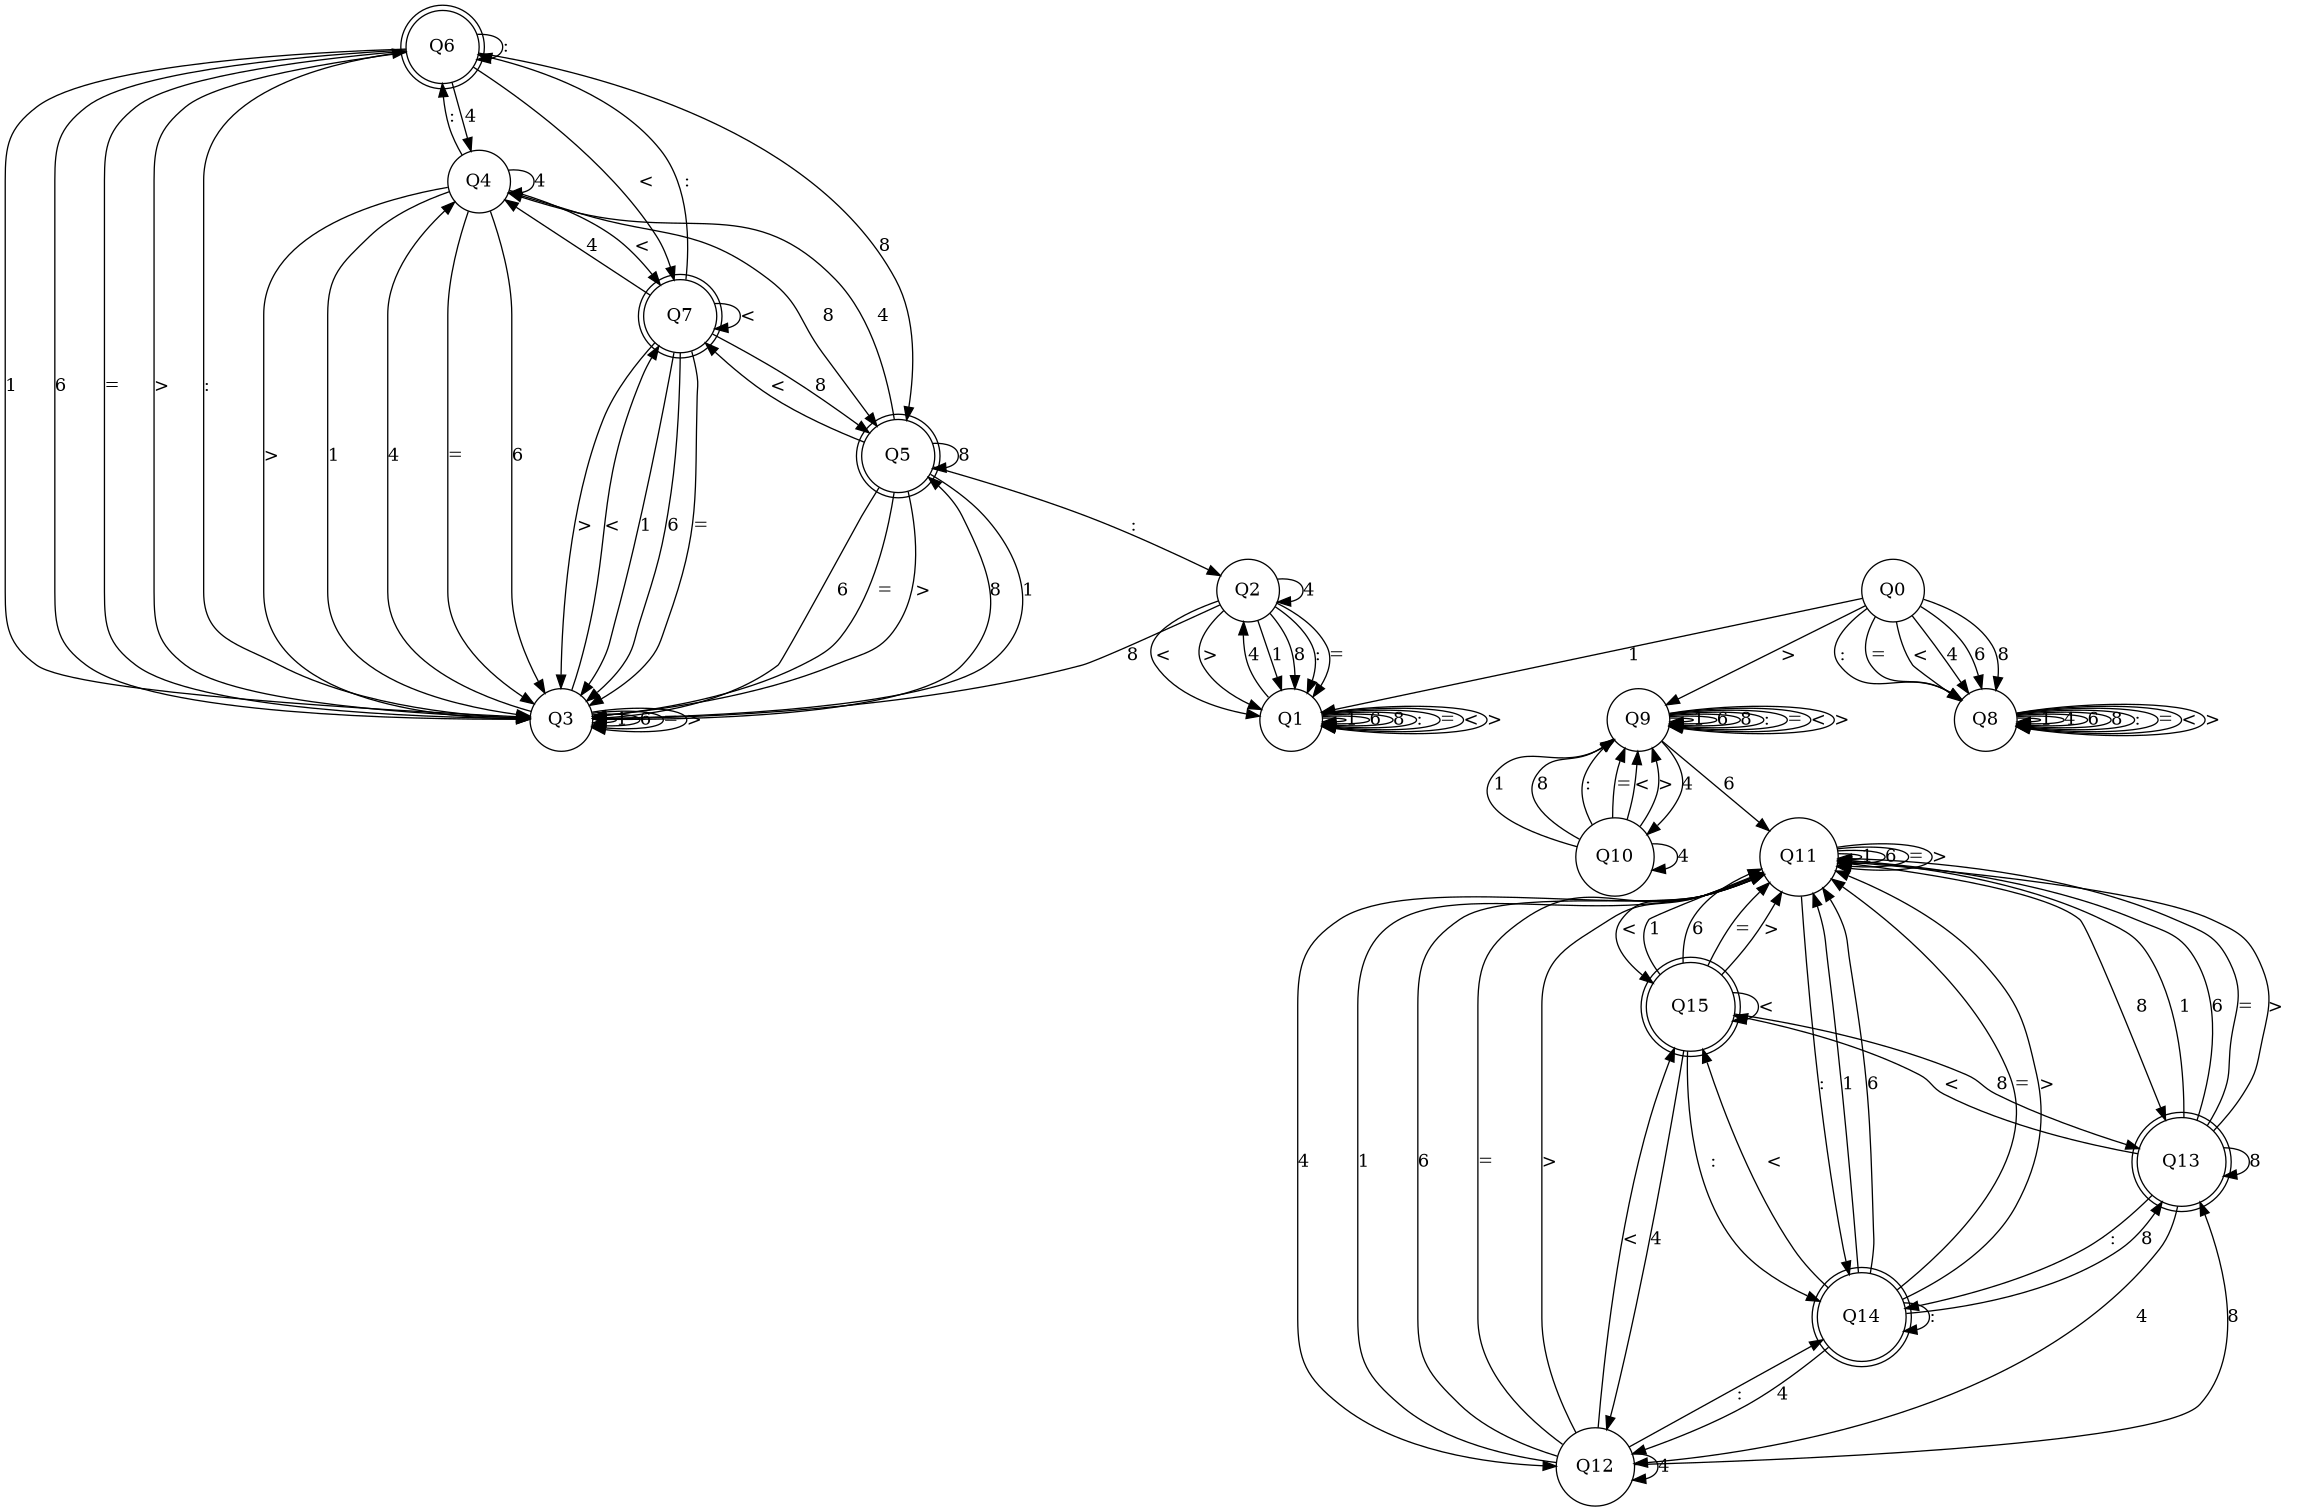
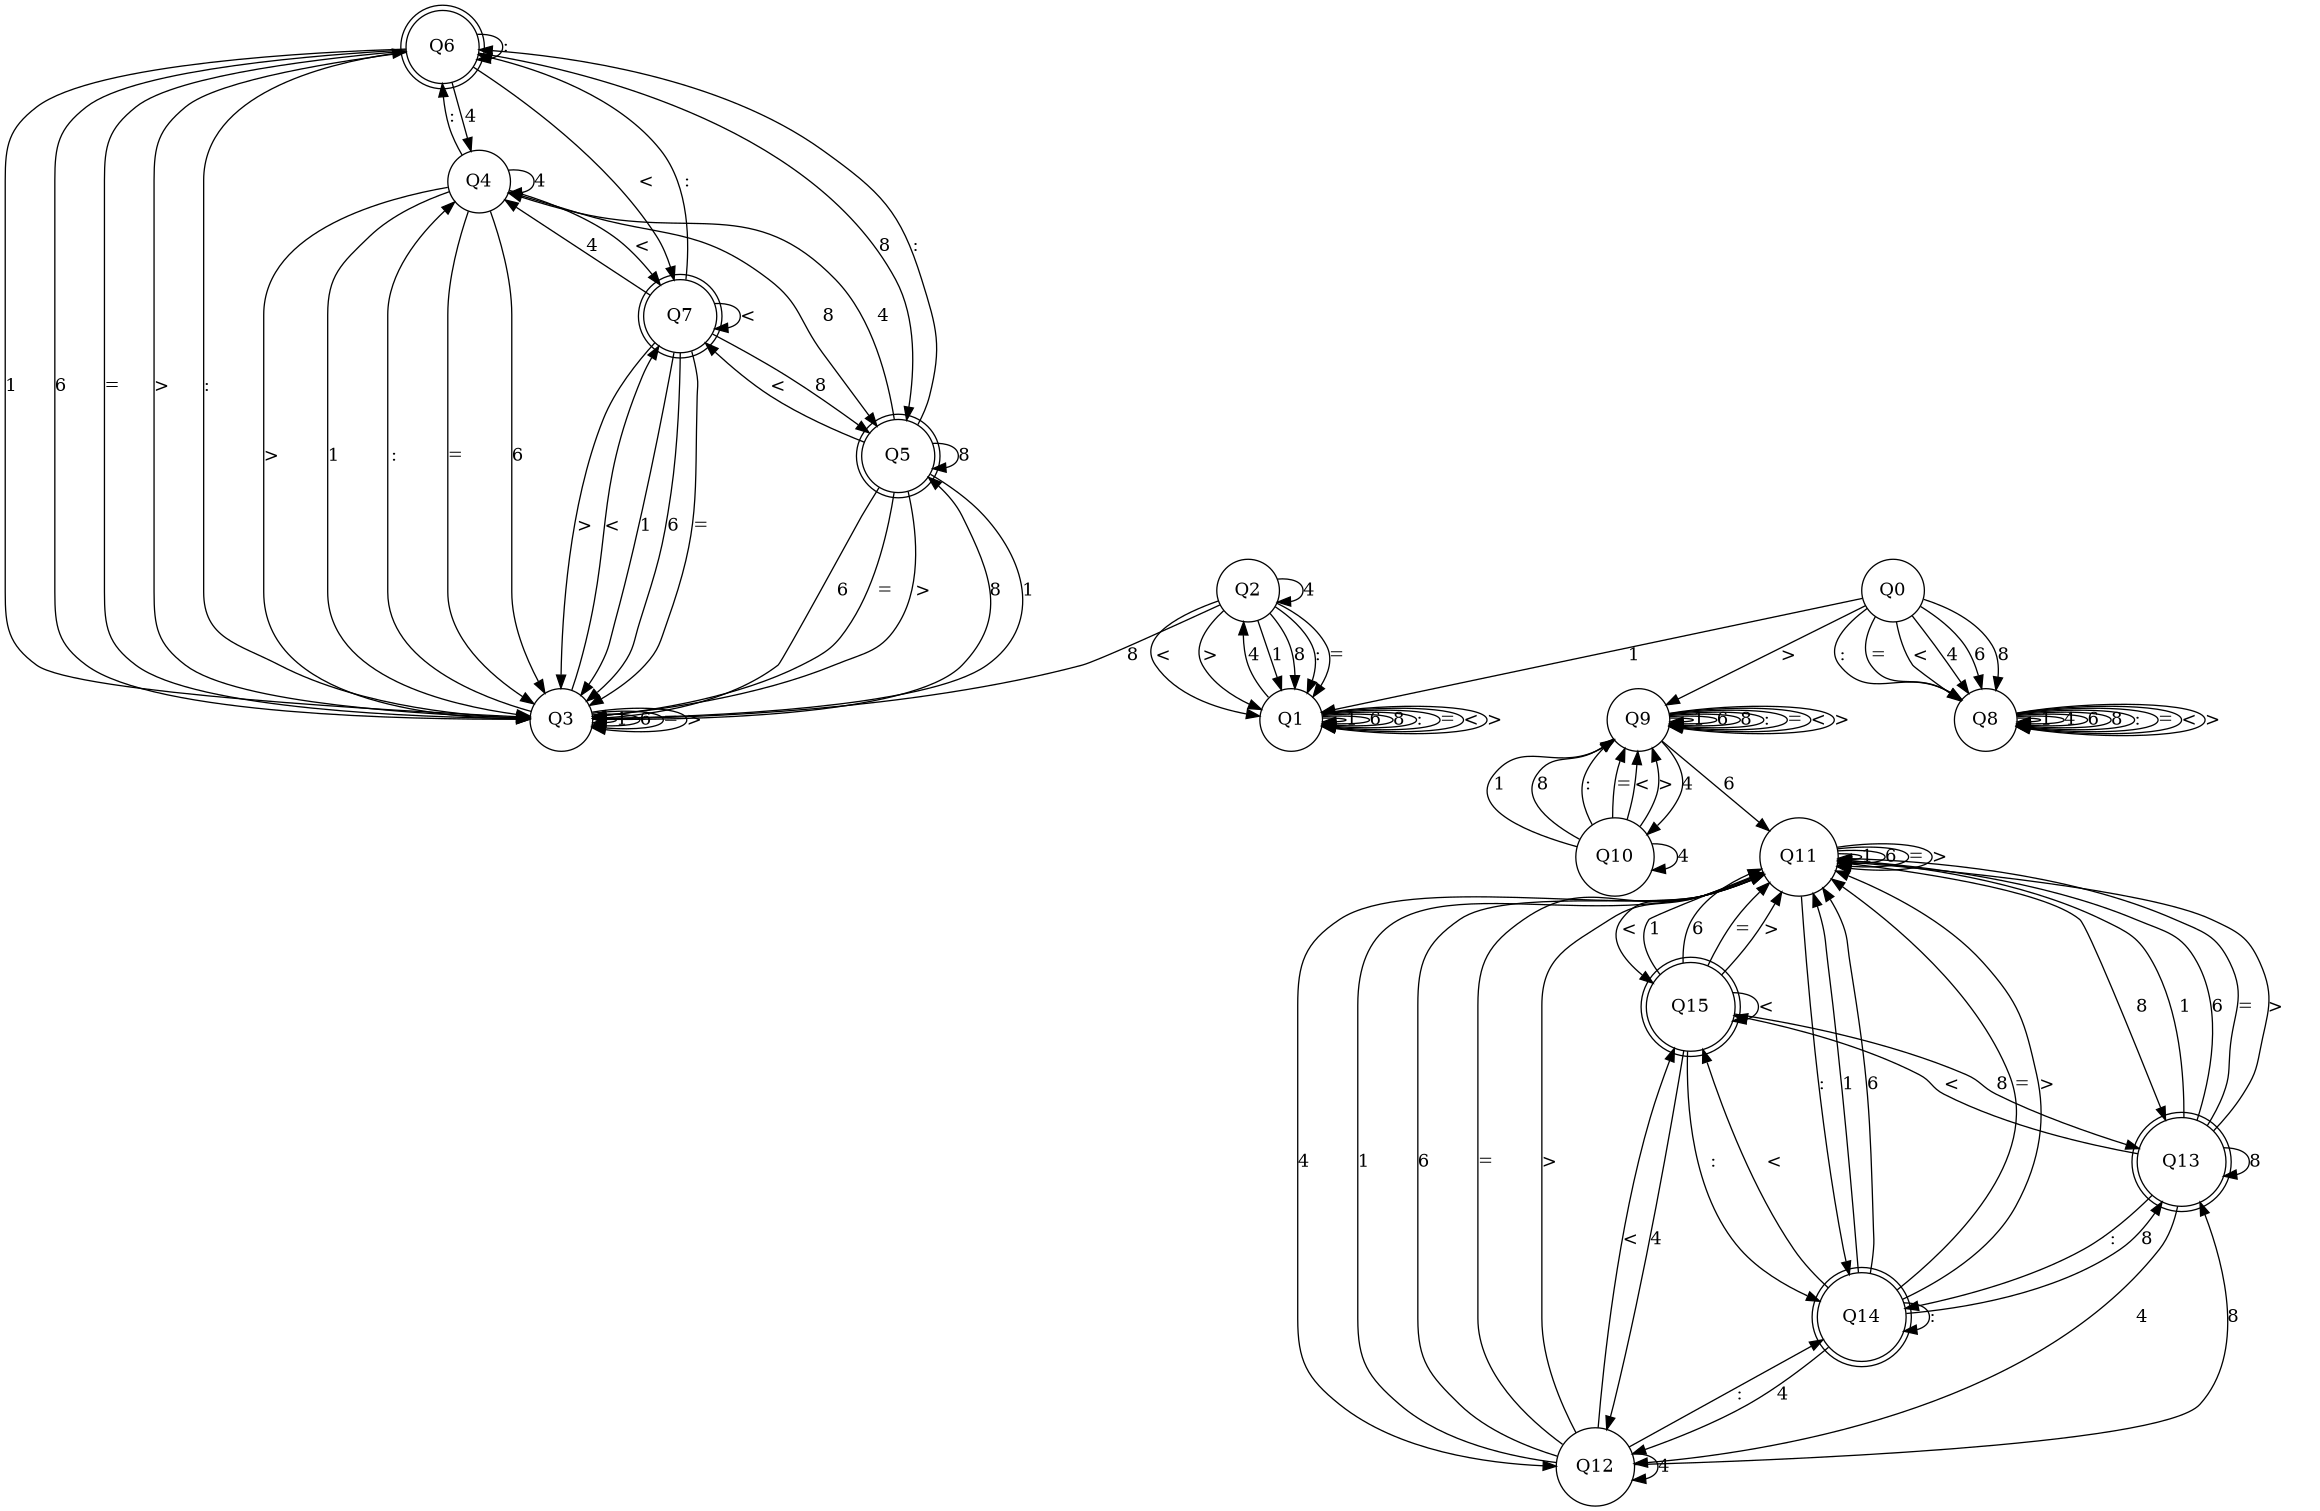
  digraph {
    node [shape=circle]
    Q6 [shape=doublecircle]
    Q4
    Q3
    Q5 [shape=doublecircle]
    Q7 [shape=doublecircle]
    Q8
    Q15 [shape=doublecircle]
    Q11
    Q12
    Q14 [shape=doublecircle]
    Q13 [shape=doublecircle]
    Q10
    Q9
    Q2
    Q1
    Q0
    Q6 -> Q6 [label=":"]
    Q6 -> Q4 [label=4]
    Q6 -> Q3 [label=1]
    Q6 -> Q3 [label=6]
    Q6 -> Q3 [label="="]
    Q6 -> Q3 [label=">"]
    Q6 -> Q5 [label=8]
    Q6 -> Q7 [label="<"]
    Q4 -> Q6 [label=":"]
    Q4 -> Q4 [label=4]
    Q4 -> Q3 [label=1]
    Q4 -> Q3 [label=6]
    Q4 -> Q3 [label="="]
    Q4 -> Q3 [label=">"]
    Q4 -> Q5 [label=8]
    Q4 -> Q7 [label="<"]
    Q3 -> Q6 [label=":"]
-   Q3 -> Q4 [label=4]
+   Q3 -> Q4 [label=":"]
    Q3 -> Q3 [label=1]
    Q3 -> Q3 [label=6]
    Q3 -> Q3 [label="="]
    Q3 -> Q3 [label=">"]
    Q3 -> Q5 [label=8]
    Q3 -> Q7 [label="<"]
-   Q5 -> Q2 [label=":"]
+   Q5 -> Q6 [label=":"]
    Q5 -> Q4 [label=4]
    Q5 -> Q3 [label=1]
    Q5 -> Q3 [label=6]
    Q5 -> Q3 [label="="]
    Q5 -> Q3 [label=">"]
    Q5 -> Q5 [label=8]
    Q5 -> Q7 [label="<"]
    Q7 -> Q6 [label=":"]
    Q7 -> Q4 [label=4]
    Q7 -> Q3 [label=1]
    Q7 -> Q3 [label=6]
    Q7 -> Q3 [label="="]
    Q7 -> Q3 [label=">"]
    Q7 -> Q5 [label=8]
    Q7 -> Q7 [label="<"]
    Q8 -> Q8 [label=1]
    Q8 -> Q8 [label=4]
    Q8 -> Q8 [label=6]
    Q8 -> Q8 [label=8]
    Q8 -> Q8 [label=":"]
    Q8 -> Q8 [label="="]
    Q8 -> Q8 [label="<"]
    Q8 -> Q8 [label=">"]
    Q15 -> Q15 [label="<"]
    Q15 -> Q11 [label=1]
    Q15 -> Q11 [label=6]
    Q15 -> Q11 [label="="]
    Q15 -> Q11 [label=">"]
    Q15 -> Q12 [label=4]
    Q15 -> Q14 [label=":"]
    Q15 -> Q13 [label=8]
    Q11 -> Q15 [label="<"]
    Q11 -> Q11 [label=1]
    Q11 -> Q11 [label=6]
    Q11 -> Q11 [label="="]
    Q11 -> Q11 [label=">"]
    Q11 -> Q12 [label=4]
    Q11 -> Q14 [label=":"]
    Q11 -> Q13 [label=8]
    Q12 -> Q15 [label="<"]
    Q12 -> Q11 [label=1]
    Q12 -> Q11 [label=6]
    Q12 -> Q11 [label="="]
    Q12 -> Q11 [label=">"]
    Q12 -> Q12 [label=4]
    Q12 -> Q14 [label=":"]
    Q12 -> Q13 [label=8]
    Q14 -> Q15 [label="<"]
    Q14 -> Q11 [label=1]
    Q14 -> Q11 [label=6]
    Q14 -> Q11 [label="="]
    Q14 -> Q11 [label=">"]
    Q14 -> Q12 [label=4]
    Q14 -> Q14 [label=":"]
    Q14 -> Q13 [label=8]
    Q13 -> Q15 [label="<"]
    Q13 -> Q11 [label=1]
    Q13 -> Q11 [label=6]
    Q13 -> Q11 [label="="]
    Q13 -> Q11 [label=">"]
    Q13 -> Q12 [label=4]
    Q13 -> Q14 [label=":"]
    Q13 -> Q13 [label=8]
    Q10 -> Q10 [label=4]
    Q10 -> Q9 [label=1]
    Q10 -> Q9 [label=8]
    Q10 -> Q9 [label=":"]
    Q10 -> Q9 [label="="]
    Q10 -> Q9 [label="<"]
    Q10 -> Q9 [label=">"]
    Q9 -> Q11 [label=6]
    Q9 -> Q10 [label=4]
    Q9 -> Q9 [label=1]
    Q9 -> Q9 [label=6]
    Q9 -> Q9 [label=8]
    Q9 -> Q9 [label=":"]
    Q9 -> Q9 [label="="]
    Q9 -> Q9 [label="<"]
    Q9 -> Q9 [label=">"]
    Q2 -> Q3 [label=8]
    Q2 -> Q2 [label=4]
    Q2 -> Q1 [label=1]
    Q2 -> Q1 [label=8]
    Q2 -> Q1 [label=":"]
    Q2 -> Q1 [label="="]
    Q2 -> Q1 [label="<"]
    Q2 -> Q1 [label=">"]
    Q1 -> Q2 [label=4]
    Q1 -> Q1 [label=1]
    Q1 -> Q1 [label=6]
    Q1 -> Q1 [label=8]
    Q1 -> Q1 [label=":"]
    Q1 -> Q1 [label="="]
    Q1 -> Q1 [label="<"]
    Q1 -> Q1 [label=">"]
    Q0 -> Q8 [label=4]
    Q0 -> Q8 [label=6]
    Q0 -> Q8 [label=8]
    Q0 -> Q8 [label=":"]
    Q0 -> Q8 [label="="]
    Q0 -> Q8 [label="<"]
    Q0 -> Q9 [label=">"]
    Q0 -> Q1 [label=1]
  }
